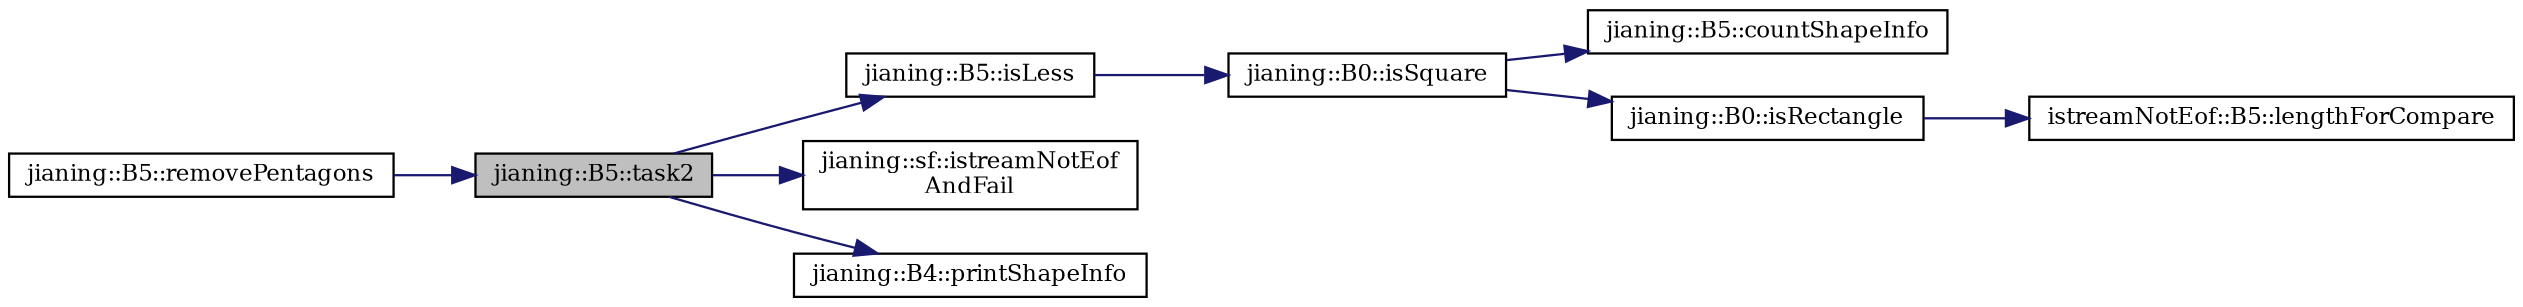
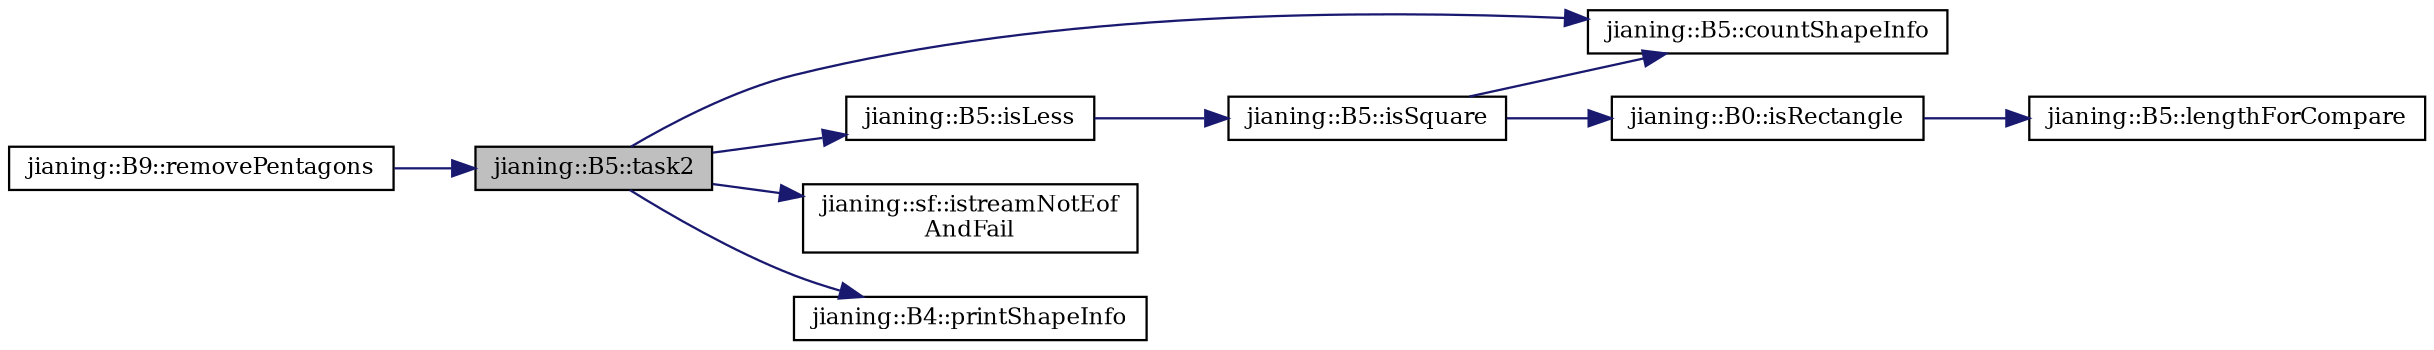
  digraph {
    fontname="DejaVu Serif"
    rankdir=LR
    node [color=black fillcolor=white fontname="DejaVu Serif" fontsize=10 shape=record style=filled]
    edge [color=midnightblue fontname="DejaVu Serif" fontsize=10 labelfontname=Helvetica labelfontsize=10 style=solid]
    n1 [fillcolor=grey75 fontcolor=black height=0.2 label="jianing::B5::task2" width=0.4]
    n2 [height=0.2 label="jianing::B5::countShapeInfo" width=0.4]
    n3 [height=0.2 label="jianing::B5::isLess" width=0.4]
    n4 [height=0.2 label="jianing::sf::istreamNotEof\lAndFail" width=0.4]
    n5 [height=0.2 label="jianing::B4::printShapeInfo" width=0.4]
-   n6 [height=0.2 label="jianing::B0::isSquare" width=0.4]
-   n7 [height=0.2 label="jianing::B5::removePentagons" width=0.4]
+   n6 [height=0.2 label="jianing::B5::isSquare" width=0.4]
+   n7 [height=0.2 label="jianing::B9::removePentagons" width=0.4]
    n8 [height=0.2 label="jianing::B0::isRectangle" width=0.4]
-   n9 [height=0.2 label="istreamNotEof::B5::lengthForCompare" width=0.4]
+   n9 [height=0.2 label="jianing::B5::lengthForCompare" width=0.4]
+   n1 -> n2
    n1 -> n3
    n1 -> n4
    n1 -> n5
    n3 -> n6
    n6 -> n2
    n6 -> n8
    n7 -> n1
    n8 -> n9
  }
